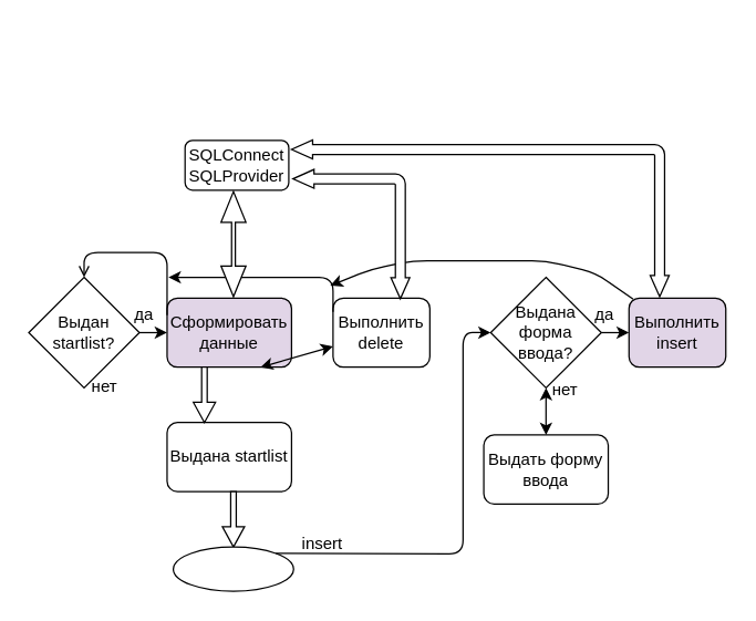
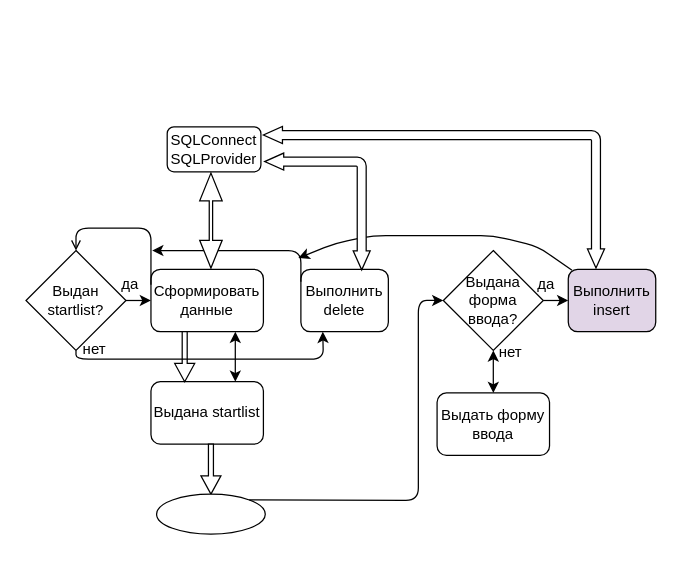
  <mxCell id="0" />
  <mxCell id="1" parent="0" />
  <mxCell id="2" value="Выдан startlist?" style="rhombus;whiteSpace=wrap;html=1;" vertex="1" parent="1"><mxGeometry x="20" y="200" width="80" height="80" as="geometry" /></mxCell>
- <mxCell id="3" value="Сформировать данные" style="rounded=1;whiteSpace=wrap;html=1;fillColor=#e1d5e7;" vertex="1" parent="1"><mxGeometry x="120" y="215" width="90" height="50" as="geometry" /></mxCell>
+ <mxCell id="3" value="Сформировать данные" style="rounded=1;whiteSpace=wrap;html=1;" vertex="1" parent="1"><mxGeometry x="120" y="215" width="90" height="50" as="geometry" /></mxCell>
  <mxCell id="4" value="Выдана startlist" style="rounded=1;whiteSpace=wrap;html=1;" vertex="1" parent="1"><mxGeometry x="120" y="305" width="90" height="50" as="geometry" /></mxCell>
  <mxCell id="5" value="Выполнить delete" style="rounded=1;whiteSpace=wrap;html=1;" vertex="1" parent="1"><mxGeometry x="240" y="215" width="70" height="50" as="geometry" /></mxCell>
  <mxCell id="6" value="Выдана форма ввода?" style="rhombus;whiteSpace=wrap;html=1;" vertex="1" parent="1"><mxGeometry x="354" y="200" width="80" height="80" as="geometry" /></mxCell>
  <mxCell id="7" value="Выдать форму ввода" style="rounded=1;whiteSpace=wrap;html=1;" vertex="1" parent="1"><mxGeometry x="349" y="314" width="90" height="50" as="geometry" /></mxCell>
  <mxCell id="8" value="Выполнить insert" style="rounded=1;whiteSpace=wrap;html=1;fillColor=#e1d5e7;" vertex="1" parent="1"><mxGeometry x="454" y="215" width="70" height="50" as="geometry" /></mxCell>
  <mxCell id="9" value="" style="endArrow=classic;html=1;exitX=1;exitY=0.5;exitDx=0;exitDy=0;" edge="1" parent="1" source="2"><mxGeometry width="50" height="50" relative="1" as="geometry"><mxPoint x="290" y="300" as="sourcePoint" /><mxPoint x="120" y="240" as="targetPoint" /></mxGeometry></mxCell>
- <mxCell id="10" value="" style="endArrow=classic;startArrow=classic;html=1;exitX=0.75;exitY=1;exitDx=0;exitDy=0;" edge="1" parent="1" source="3" target="5"><mxGeometry width="50" height="50" relative="1" as="geometry"><mxPoint x="290" y="300" as="sourcePoint" /><mxPoint x="340" y="250" as="targetPoint" /></mxGeometry></mxCell>
+ <mxCell id="10" value="" style="endArrow=classic;startArrow=classic;html=1;exitX=0.75;exitY=1;exitDx=0;exitDy=0;entryX=0.75;entryY=0;entryDx=0;entryDy=0;" edge="1" parent="1" source="3" target="4"><mxGeometry width="50" height="50" relative="1" as="geometry"><mxPoint x="290" y="300" as="sourcePoint" /><mxPoint x="340" y="250" as="targetPoint" /></mxGeometry></mxCell>
  <mxCell id="11" value="" style="html=1;shadow=0;dashed=0;align=center;verticalAlign=middle;shape=mxgraph.arrows2.arrow;dy=0.75;dx=14.61;direction=south;notch=0;" vertex="1" parent="1"><mxGeometry x="139" y="265" width="16" height="40" as="geometry" /></mxCell>
  <mxCell id="12" value="" style="html=1;shadow=0;dashed=0;align=center;verticalAlign=middle;shape=mxgraph.arrows2.arrow;dy=0.75;dx=14.61;direction=south;notch=0;" vertex="1" parent="1"><mxGeometry x="160" y="355" width="16" height="40" as="geometry" /></mxCell>
  <mxCell id="13" value="" style="ellipse;whiteSpace=wrap;html=1;" vertex="1" parent="1"><mxGeometry x="124.5" y="395" width="87" height="32" as="geometry" /></mxCell>
+ <mxCell id="14" value="" style="endArrow=classic;html=1;exitX=0.5;exitY=1;exitDx=0;exitDy=0;entryX=0.25;entryY=1;entryDx=0;entryDy=0;" edge="1" parent="1" source="2" target="5"><mxGeometry width="50" height="50" relative="1" as="geometry"><mxPoint x="232" y="358" as="sourcePoint" /><mxPoint x="271" y="296" as="targetPoint" /><Array as="points"><mxPoint x="60" y="287" /><mxPoint x="258" y="287" /></Array></mxGeometry></mxCell>
  <mxCell id="15" value="нет" style="text;html=1;strokeColor=none;fillColor=none;align=center;verticalAlign=middle;whiteSpace=wrap;rounded=0;" vertex="1" parent="1"><mxGeometry x="64" y="275" width="22" height="8" as="geometry" /></mxCell>
  <mxCell id="16" value="да" style="text;html=1;strokeColor=none;fillColor=none;align=center;verticalAlign=middle;whiteSpace=wrap;rounded=0;" vertex="1" parent="1"><mxGeometry x="94" y="221" width="19" height="11" as="geometry" /></mxCell>
  <mxCell id="17" value="" style="endArrow=classic;html=1;exitX=1;exitY=0;exitDx=0;exitDy=0;entryX=0;entryY=0.5;entryDx=0;entryDy=0;" edge="1" parent="1" source="13" target="6"><mxGeometry width="50" height="50" relative="1" as="geometry"><mxPoint x="226" y="349" as="sourcePoint" /><mxPoint x="276" y="299" as="targetPoint" /><Array as="points"><mxPoint x="334" y="400" /><mxPoint x="334" y="240" /></Array></mxGeometry></mxCell>
- <mxCell id="18" value="insert" style="text;html=1;strokeColor=none;fillColor=none;align=center;verticalAlign=middle;whiteSpace=wrap;rounded=0;" vertex="1" parent="1"><mxGeometry x="220" y="386" width="25" height="14" as="geometry" /></mxCell>
  <mxCell id="19" value="" style="endArrow=classic;startArrow=classic;html=1;exitX=0.75;exitY=1;exitDx=0;exitDy=0;entryX=0.5;entryY=0;entryDx=0;entryDy=0;" edge="1" parent="1" target="7"><mxGeometry width="50" height="50" relative="1" as="geometry"><mxPoint x="394" y="280" as="sourcePoint" /><mxPoint x="394" y="320" as="targetPoint" /></mxGeometry></mxCell>
  <mxCell id="20" value="нет" style="text;html=1;strokeColor=none;fillColor=none;align=center;verticalAlign=middle;whiteSpace=wrap;rounded=0;" vertex="1" parent="1"><mxGeometry x="397" y="278" width="22" height="8" as="geometry" /></mxCell>
  <mxCell id="21" value="да" style="text;html=1;strokeColor=none;fillColor=none;align=center;verticalAlign=middle;whiteSpace=wrap;rounded=0;" vertex="1" parent="1"><mxGeometry x="427" y="221" width="19" height="11" as="geometry" /></mxCell>
  <mxCell id="22" value="" style="endArrow=classic;html=1;entryX=0;entryY=0.5;entryDx=0;entryDy=0;exitX=1;exitY=0.5;exitDx=0;exitDy=0;" edge="1" parent="1" source="6" target="8"><mxGeometry width="50" height="50" relative="1" as="geometry"><mxPoint x="226" y="349" as="sourcePoint" /><mxPoint x="276" y="299" as="targetPoint" /></mxGeometry></mxCell>
  <mxCell id="23" value="" style="endArrow=open;html=1;exitX=0;exitY=0.25;exitDx=0;exitDy=0;entryX=0.5;entryY=0;entryDx=0;entryDy=0;" edge="1" parent="1" source="3" target="2"><mxGeometry width="50" height="50" relative="1" as="geometry"><mxPoint x="226" y="349" as="sourcePoint" /><mxPoint x="276" y="299" as="targetPoint" /><Array as="points"><mxPoint x="120" y="182" /><mxPoint x="60" y="182" /></Array></mxGeometry></mxCell>
  <mxCell id="24" value="" style="endArrow=classic;html=1;" edge="1" parent="1"><mxGeometry width="50" height="50" relative="1" as="geometry"><mxPoint x="240" y="225" as="sourcePoint" /><mxPoint x="121" y="200" as="targetPoint" /><Array as="points"><mxPoint x="240" y="200" /></Array></mxGeometry></mxCell>
  <mxCell id="25" value="" style="endArrow=classic;html=1;exitX=0.043;exitY=0.016;exitDx=0;exitDy=0;exitPerimeter=0;" edge="1" parent="1" source="8"><mxGeometry width="50" height="50" relative="1" as="geometry"><mxPoint x="226" y="331" as="sourcePoint" /><mxPoint x="238" y="206" as="targetPoint" /><Array as="points"><mxPoint x="430" y="197" /><mxPoint x="394" y="188" /><mxPoint x="298" y="188" /><mxPoint x="268" y="194" /></Array></mxGeometry></mxCell>
  <mxCell id="26" value="SQLConnect&lt;br&gt;SQLProvider" style="rounded=1;whiteSpace=wrap;html=1;" vertex="1" parent="1"><mxGeometry x="133" y="101" width="75" height="36" as="geometry" /></mxCell>
  <mxCell id="27" value="" style="html=1;shadow=0;dashed=0;align=center;verticalAlign=middle;shape=mxgraph.arrows2.twoWayArrow;dy=0.85;dx=22.2;rotation=90;" vertex="1" parent="1"><mxGeometry x="130" y="167" width="76" height="18" as="geometry" /></mxCell>
  <mxCell id="28" value="" style="html=1;shadow=0;dashed=0;align=center;verticalAlign=middle;shape=mxgraph.arrows2.bendDoubleArrow;dy=3.58;dx=15.25;arrowHead=13.65;rounded=1;rotation=90;" vertex="1" parent="1"><mxGeometry x="206.5" y="126.5" width="93.5" height="84.5" as="geometry" /></mxCell>
  <mxCell id="29" value="" style="html=1;shadow=0;dashed=0;align=center;verticalAlign=middle;shape=mxgraph.arrows2.bendDoubleArrow;dy=3.58;dx=15.25;arrowHead=13.65;rounded=1;rotation=90;" vertex="1" parent="1"><mxGeometry x="289.88" y="20.88" width="113.25" height="273" as="geometry" /></mxCell>
